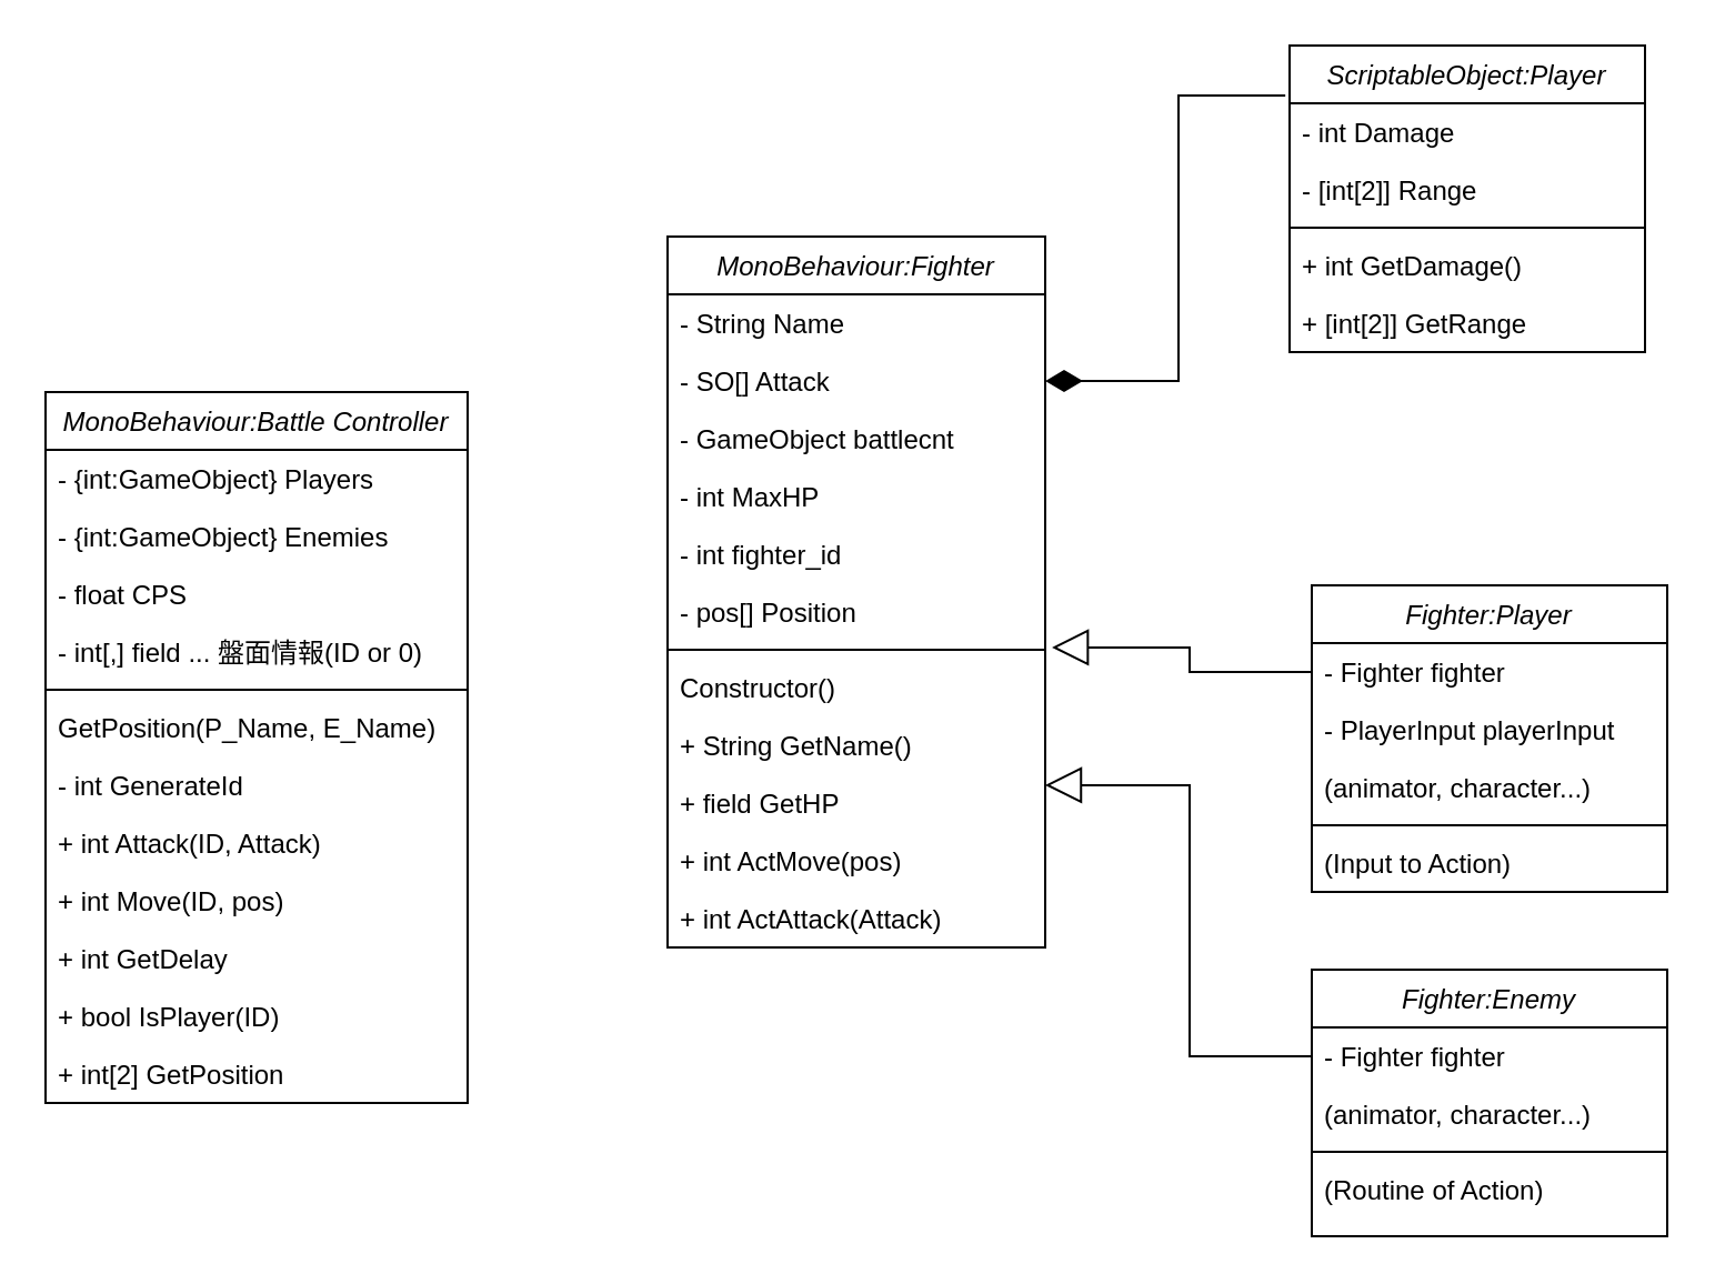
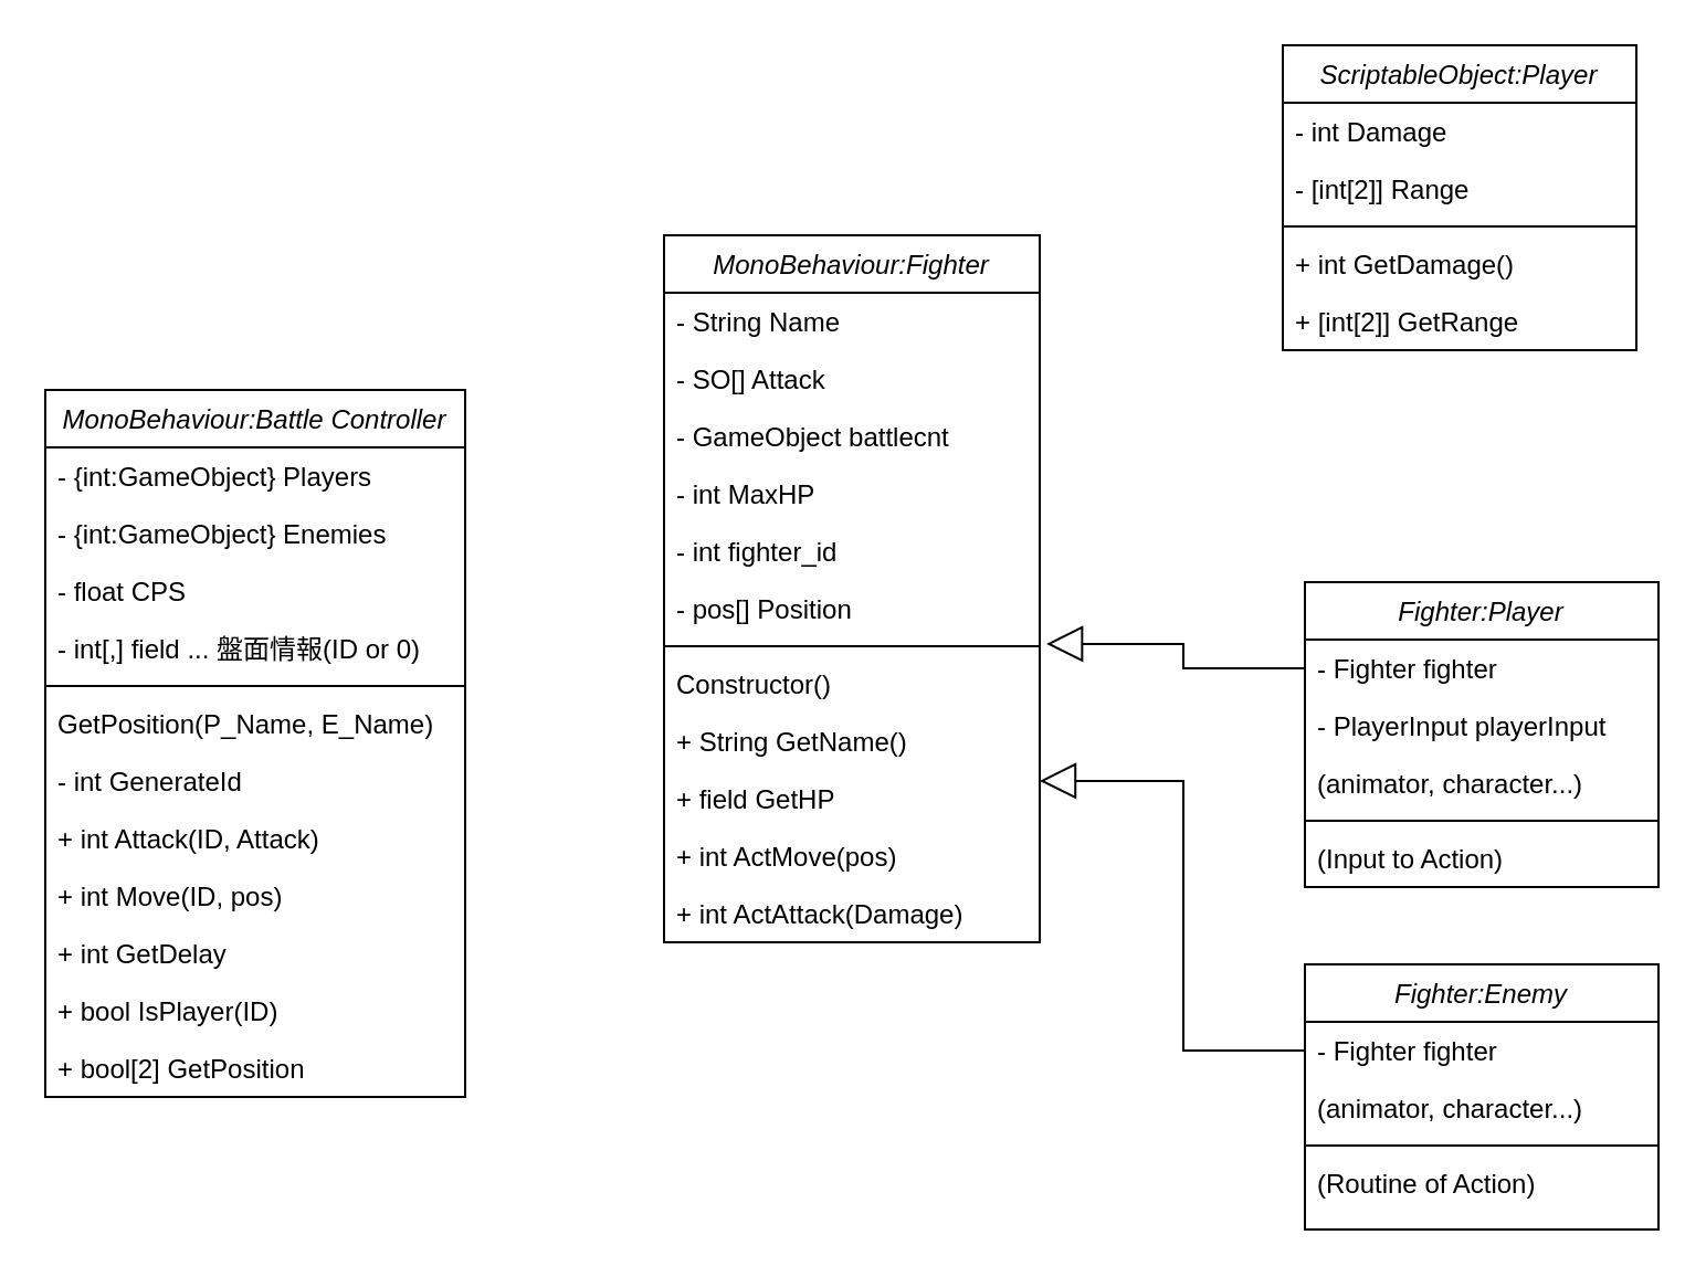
  <mxCell id="0" />
  <mxCell id="1" parent="0" />
  <mxCell id="2" value="MonoBehaviour:Battle Controller" style="swimlane;fontStyle=2;align=center;verticalAlign=top;childLayout=stackLayout;horizontal=1;startSize=26;horizontalStack=0;resizeParent=1;resizeLast=0;collapsible=1;marginBottom=0;rounded=0;shadow=0;strokeWidth=1;" parent="1" vertex="1"><mxGeometry x="20" y="176" width="190" height="320" as="geometry"><mxRectangle x="230" y="140" width="160" height="26" as="alternateBounds" /></mxGeometry></mxCell>
  <mxCell id="3" value="- {int:GameObject} Players" style="text;align=left;verticalAlign=top;spacingLeft=4;spacingRight=4;overflow=hidden;rotatable=0;points=[[0,0.5],[1,0.5]];portConstraint=eastwest;" parent="2" vertex="1"><mxGeometry y="26" width="190" height="26" as="geometry" /></mxCell>
  <mxCell id="4" value="- {int:GameObject} Enemies" style="text;align=left;verticalAlign=top;spacingLeft=4;spacingRight=4;overflow=hidden;rotatable=0;points=[[0,0.5],[1,0.5]];portConstraint=eastwest;rounded=0;shadow=0;html=0;" parent="2" vertex="1"><mxGeometry y="52" width="190" height="26" as="geometry" /></mxCell>
  <mxCell id="5" value="- float CPS" style="text;align=left;verticalAlign=top;spacingLeft=4;spacingRight=4;overflow=hidden;rotatable=0;points=[[0,0.5],[1,0.5]];portConstraint=eastwest;rounded=0;shadow=0;html=0;" vertex="1" parent="2"><mxGeometry y="78" width="190" height="26" as="geometry" /></mxCell>
  <mxCell id="6" value="- int[,] field ... 盤面情報(ID or 0)" style="text;align=left;verticalAlign=top;spacingLeft=4;spacingRight=4;overflow=hidden;rotatable=0;points=[[0,0.5],[1,0.5]];portConstraint=eastwest;rounded=0;shadow=0;html=0;" vertex="1" parent="2"><mxGeometry y="104" width="190" height="26" as="geometry" /></mxCell>
  <mxCell id="7" value="" style="line;html=1;strokeWidth=1;align=left;verticalAlign=middle;spacingTop=-1;spacingLeft=3;spacingRight=3;rotatable=0;labelPosition=right;points=[];portConstraint=eastwest;" parent="2" vertex="1"><mxGeometry y="130" width="190" height="8" as="geometry" /></mxCell>
  <mxCell id="8" value="GetPosition(P_Name, E_Name)" style="text;align=left;verticalAlign=top;spacingLeft=4;spacingRight=4;overflow=hidden;rotatable=0;points=[[0,0.5],[1,0.5]];portConstraint=eastwest;" parent="2" vertex="1"><mxGeometry y="138" width="190" height="26" as="geometry" /></mxCell>
  <mxCell id="9" value="- int GenerateId" style="text;align=left;verticalAlign=top;spacingLeft=4;spacingRight=4;overflow=hidden;rotatable=0;points=[[0,0.5],[1,0.5]];portConstraint=eastwest;" vertex="1" parent="2"><mxGeometry y="164" width="190" height="26" as="geometry" /></mxCell>
  <mxCell id="10" value="+ int Attack(ID, Attack)" style="text;align=left;verticalAlign=top;spacingLeft=4;spacingRight=4;overflow=hidden;rotatable=0;points=[[0,0.5],[1,0.5]];portConstraint=eastwest;" parent="2" vertex="1"><mxGeometry y="190" width="190" height="26" as="geometry" /></mxCell>
  <mxCell id="11" value="+ int Move(ID, pos)" style="text;align=left;verticalAlign=top;spacingLeft=4;spacingRight=4;overflow=hidden;rotatable=0;points=[[0,0.5],[1,0.5]];portConstraint=eastwest;" parent="2" vertex="1"><mxGeometry y="216" width="190" height="26" as="geometry" /></mxCell>
  <mxCell id="12" value="+ int GetDelay" style="text;align=left;verticalAlign=top;spacingLeft=4;spacingRight=4;overflow=hidden;rotatable=0;points=[[0,0.5],[1,0.5]];portConstraint=eastwest;" vertex="1" parent="2"><mxGeometry y="242" width="190" height="26" as="geometry" /></mxCell>
  <mxCell id="13" value="+ bool IsPlayer(ID)" style="text;align=left;verticalAlign=top;spacingLeft=4;spacingRight=4;overflow=hidden;rotatable=0;points=[[0,0.5],[1,0.5]];portConstraint=eastwest;" vertex="1" parent="2"><mxGeometry y="268" width="190" height="26" as="geometry" /></mxCell>
- <mxCell id="14" value="+ int[2] GetPosition" style="text;align=left;verticalAlign=top;spacingLeft=4;spacingRight=4;overflow=hidden;rotatable=0;points=[[0,0.5],[1,0.5]];portConstraint=eastwest;" vertex="1" parent="2"><mxGeometry y="294" width="190" height="26" as="geometry" /></mxCell>
+ <mxCell id="14" value="+ bool[2] GetPosition" style="text;align=left;verticalAlign=top;spacingLeft=4;spacingRight=4;overflow=hidden;rotatable=0;points=[[0,0.5],[1,0.5]];portConstraint=eastwest;" vertex="1" parent="2"><mxGeometry y="294" width="190" height="26" as="geometry" /></mxCell>
  <mxCell id="15" value="MonoBehaviour:Fighter" style="swimlane;fontStyle=2;align=center;verticalAlign=top;childLayout=stackLayout;horizontal=1;startSize=26;horizontalStack=0;resizeParent=1;resizeLast=0;collapsible=1;marginBottom=0;rounded=0;shadow=0;strokeWidth=1;" parent="1" vertex="1"><mxGeometry x="300" y="106" width="170" height="320" as="geometry"><mxRectangle x="480" y="120" width="160" height="26" as="alternateBounds" /></mxGeometry></mxCell>
  <mxCell id="16" value="- String Name" style="text;align=left;verticalAlign=top;spacingLeft=4;spacingRight=4;overflow=hidden;rotatable=0;points=[[0,0.5],[1,0.5]];portConstraint=eastwest;" parent="15" vertex="1"><mxGeometry y="26" width="170" height="26" as="geometry" /></mxCell>
  <mxCell id="17" value="- SO[] Attack" style="text;align=left;verticalAlign=top;spacingLeft=4;spacingRight=4;overflow=hidden;rotatable=0;points=[[0,0.5],[1,0.5]];portConstraint=eastwest;rounded=0;shadow=0;html=0;" parent="15" vertex="1"><mxGeometry y="52" width="170" height="26" as="geometry" /></mxCell>
  <mxCell id="18" value="- GameObject battlecnt" style="text;align=left;verticalAlign=top;spacingLeft=4;spacingRight=4;overflow=hidden;rotatable=0;points=[[0,0.5],[1,0.5]];portConstraint=eastwest;rounded=0;shadow=0;html=0;" parent="15" vertex="1"><mxGeometry y="78" width="170" height="26" as="geometry" /></mxCell>
  <mxCell id="19" value="- int MaxHP" style="text;align=left;verticalAlign=top;spacingLeft=4;spacingRight=4;overflow=hidden;rotatable=0;points=[[0,0.5],[1,0.5]];portConstraint=eastwest;rounded=0;shadow=0;html=0;" parent="15" vertex="1"><mxGeometry y="104" width="170" height="26" as="geometry" /></mxCell>
  <mxCell id="20" value="- int fighter_id" style="text;align=left;verticalAlign=top;spacingLeft=4;spacingRight=4;overflow=hidden;rotatable=0;points=[[0,0.5],[1,0.5]];portConstraint=eastwest;rounded=0;shadow=0;html=0;" parent="15" vertex="1"><mxGeometry y="130" width="170" height="26" as="geometry" /></mxCell>
  <mxCell id="21" value="- pos[] Position" style="text;align=left;verticalAlign=top;spacingLeft=4;spacingRight=4;overflow=hidden;rotatable=0;points=[[0,0.5],[1,0.5]];portConstraint=eastwest;rounded=0;shadow=0;html=0;" parent="15" vertex="1"><mxGeometry y="156" width="170" height="26" as="geometry" /></mxCell>
  <mxCell id="22" value="" style="line;html=1;strokeWidth=1;align=left;verticalAlign=middle;spacingTop=-1;spacingLeft=3;spacingRight=3;rotatable=0;labelPosition=right;points=[];portConstraint=eastwest;" parent="15" vertex="1"><mxGeometry y="182" width="170" height="8" as="geometry" /></mxCell>
  <mxCell id="23" value="Constructor()" style="text;align=left;verticalAlign=top;spacingLeft=4;spacingRight=4;overflow=hidden;rotatable=0;points=[[0,0.5],[1,0.5]];portConstraint=eastwest;rounded=0;shadow=0;html=0;" parent="15" vertex="1"><mxGeometry y="190" width="170" height="26" as="geometry" /></mxCell>
  <mxCell id="24" value="+ String GetName()" style="text;align=left;verticalAlign=top;spacingLeft=4;spacingRight=4;overflow=hidden;rotatable=0;points=[[0,0.5],[1,0.5]];portConstraint=eastwest;" parent="15" vertex="1"><mxGeometry y="216" width="170" height="26" as="geometry" /></mxCell>
  <mxCell id="25" value="+ field GetHP" style="text;align=left;verticalAlign=top;spacingLeft=4;spacingRight=4;overflow=hidden;rotatable=0;points=[[0,0.5],[1,0.5]];portConstraint=eastwest;" parent="15" vertex="1"><mxGeometry y="242" width="170" height="26" as="geometry" /></mxCell>
  <mxCell id="26" value="+ int ActMove(pos)" style="text;align=left;verticalAlign=top;spacingLeft=4;spacingRight=4;overflow=hidden;rotatable=0;points=[[0,0.5],[1,0.5]];portConstraint=eastwest;" parent="15" vertex="1"><mxGeometry y="268" width="170" height="26" as="geometry" /></mxCell>
- <mxCell id="27" value="+ int ActAttack(Attack)" style="text;align=left;verticalAlign=top;spacingLeft=4;spacingRight=4;overflow=hidden;rotatable=0;points=[[0,0.5],[1,0.5]];portConstraint=eastwest;" parent="15" vertex="1"><mxGeometry y="294" width="170" height="26" as="geometry" /></mxCell>
+ <mxCell id="27" value="+ int ActAttack(Damage)" style="text;align=left;verticalAlign=top;spacingLeft=4;spacingRight=4;overflow=hidden;rotatable=0;points=[[0,0.5],[1,0.5]];portConstraint=eastwest;" parent="15" vertex="1"><mxGeometry y="294" width="170" height="26" as="geometry" /></mxCell>
  <mxCell id="28" value="Fighter:Player" style="swimlane;fontStyle=2;align=center;verticalAlign=top;childLayout=stackLayout;horizontal=1;startSize=26;horizontalStack=0;resizeParent=1;resizeLast=0;collapsible=1;marginBottom=0;rounded=0;shadow=0;strokeWidth=1;" parent="1" vertex="1"><mxGeometry x="590" y="263" width="160" height="138" as="geometry"><mxRectangle x="480" y="120" width="160" height="26" as="alternateBounds" /></mxGeometry></mxCell>
  <mxCell id="29" value="- Fighter fighter" style="text;align=left;verticalAlign=top;spacingLeft=4;spacingRight=4;overflow=hidden;rotatable=0;points=[[0,0.5],[1,0.5]];portConstraint=eastwest;rounded=0;shadow=0;html=0;" parent="28" vertex="1"><mxGeometry y="26" width="160" height="26" as="geometry" /></mxCell>
  <mxCell id="30" value="- PlayerInput playerInput" style="text;align=left;verticalAlign=top;spacingLeft=4;spacingRight=4;overflow=hidden;rotatable=0;points=[[0,0.5],[1,0.5]];portConstraint=eastwest;rounded=0;shadow=0;html=0;" parent="28" vertex="1"><mxGeometry y="52" width="160" height="26" as="geometry" /></mxCell>
  <mxCell id="31" value="(animator, character...)" style="text;align=left;verticalAlign=top;spacingLeft=4;spacingRight=4;overflow=hidden;rotatable=0;points=[[0,0.5],[1,0.5]];portConstraint=eastwest;rounded=0;shadow=0;html=0;" parent="28" vertex="1"><mxGeometry y="78" width="160" height="26" as="geometry" /></mxCell>
  <mxCell id="32" value="" style="line;html=1;strokeWidth=1;align=left;verticalAlign=middle;spacingTop=-1;spacingLeft=3;spacingRight=3;rotatable=0;labelPosition=right;points=[];portConstraint=eastwest;" parent="28" vertex="1"><mxGeometry y="104" width="160" height="8" as="geometry" /></mxCell>
  <mxCell id="33" value="(Input to Action)" style="text;align=left;verticalAlign=top;spacingLeft=4;spacingRight=4;overflow=hidden;rotatable=0;points=[[0,0.5],[1,0.5]];portConstraint=eastwest;" parent="28" vertex="1"><mxGeometry y="112" width="160" height="26" as="geometry" /></mxCell>
  <mxCell id="34" value="ScriptableObject:Player" style="swimlane;fontStyle=2;align=center;verticalAlign=top;childLayout=stackLayout;horizontal=1;startSize=26;horizontalStack=0;resizeParent=1;resizeParentMax=0;resizeLast=0;collapsible=1;marginBottom=0;" parent="1" vertex="1"><mxGeometry x="580" y="20" width="160" height="138" as="geometry" /></mxCell>
  <mxCell id="35" value="- int Damage" style="text;strokeColor=none;fillColor=none;align=left;verticalAlign=top;spacingLeft=4;spacingRight=4;overflow=hidden;rotatable=0;points=[[0,0.5],[1,0.5]];portConstraint=eastwest;" parent="34" vertex="1"><mxGeometry y="26" width="160" height="26" as="geometry" /></mxCell>
  <mxCell id="36" value="- [int[2]] Range" style="text;strokeColor=none;fillColor=none;align=left;verticalAlign=top;spacingLeft=4;spacingRight=4;overflow=hidden;rotatable=0;points=[[0,0.5],[1,0.5]];portConstraint=eastwest;" parent="34" vertex="1"><mxGeometry y="52" width="160" height="26" as="geometry" /></mxCell>
  <mxCell id="37" value="" style="line;strokeWidth=1;fillColor=none;align=left;verticalAlign=middle;spacingTop=-1;spacingLeft=3;spacingRight=3;rotatable=0;labelPosition=right;points=[];portConstraint=eastwest;" parent="34" vertex="1"><mxGeometry y="78" width="160" height="8" as="geometry" /></mxCell>
  <mxCell id="38" value="+ int GetDamage()" style="text;strokeColor=none;fillColor=none;align=left;verticalAlign=top;spacingLeft=4;spacingRight=4;overflow=hidden;rotatable=0;points=[[0,0.5],[1,0.5]];portConstraint=eastwest;" parent="34" vertex="1"><mxGeometry y="86" width="160" height="26" as="geometry" /></mxCell>
  <mxCell id="39" value="+ [int[2]] GetRange" style="text;strokeColor=none;fillColor=none;align=left;verticalAlign=top;spacingLeft=4;spacingRight=4;overflow=hidden;rotatable=0;points=[[0,0.5],[1,0.5]];portConstraint=eastwest;" parent="34" vertex="1"><mxGeometry y="112" width="160" height="26" as="geometry" /></mxCell>
- <mxCell id="40" style="edgeStyle=orthogonalEdgeStyle;rounded=0;orthogonalLoop=1;jettySize=auto;html=1;exitX=-0.012;exitY=0.163;exitDx=0;exitDy=0;entryX=1;entryY=0.5;entryDx=0;entryDy=0;endArrow=diamondThin;endFill=1;strokeWidth=1;endSize=14;exitPerimeter=0;" parent="1" source="34" target="17" edge="1"><mxGeometry relative="1" as="geometry"><mxPoint x="310" y="207" as="sourcePoint" /><mxPoint x="220" y="206.06" as="targetPoint" /></mxGeometry></mxCell>
  <mxCell id="41" style="edgeStyle=orthogonalEdgeStyle;rounded=0;orthogonalLoop=1;jettySize=auto;html=1;exitX=0;exitY=0.5;exitDx=0;exitDy=0;entryX=1.018;entryY=1.115;entryDx=0;entryDy=0;entryPerimeter=0;endArrow=block;endFill=0;endSize=14;strokeWidth=1;" parent="1" source="29" target="21" edge="1"><mxGeometry relative="1" as="geometry" /></mxCell>
  <mxCell id="42" style="edgeStyle=orthogonalEdgeStyle;rounded=0;orthogonalLoop=1;jettySize=auto;html=1;entryX=1;entryY=0.192;entryDx=0;entryDy=0;entryPerimeter=0;endArrow=block;endFill=0;endSize=14;strokeWidth=1;exitX=0;exitY=0.5;exitDx=0;exitDy=0;" parent="1" source="44" target="25" edge="1"><mxGeometry relative="1" as="geometry" /></mxCell>
  <mxCell id="43" value="Fighter:Enemy" style="swimlane;fontStyle=2;align=center;verticalAlign=top;childLayout=stackLayout;horizontal=1;startSize=26;horizontalStack=0;resizeParent=1;resizeLast=0;collapsible=1;marginBottom=0;rounded=0;shadow=0;strokeWidth=1;" parent="1" vertex="1"><mxGeometry x="590" y="436" width="160" height="120" as="geometry"><mxRectangle x="480" y="120" width="160" height="26" as="alternateBounds" /></mxGeometry></mxCell>
  <mxCell id="44" value="- Fighter fighter" style="text;align=left;verticalAlign=top;spacingLeft=4;spacingRight=4;overflow=hidden;rotatable=0;points=[[0,0.5],[1,0.5]];portConstraint=eastwest;rounded=0;shadow=0;html=0;" parent="43" vertex="1"><mxGeometry y="26" width="160" height="26" as="geometry" /></mxCell>
  <mxCell id="45" value="(animator, character...)" style="text;align=left;verticalAlign=top;spacingLeft=4;spacingRight=4;overflow=hidden;rotatable=0;points=[[0,0.5],[1,0.5]];portConstraint=eastwest;rounded=0;shadow=0;html=0;" parent="43" vertex="1"><mxGeometry y="52" width="160" height="26" as="geometry" /></mxCell>
  <mxCell id="46" value="" style="line;html=1;strokeWidth=1;align=left;verticalAlign=middle;spacingTop=-1;spacingLeft=3;spacingRight=3;rotatable=0;labelPosition=right;points=[];portConstraint=eastwest;" parent="43" vertex="1"><mxGeometry y="78" width="160" height="8" as="geometry" /></mxCell>
  <mxCell id="47" value="(Routine of Action)" style="text;align=left;verticalAlign=top;spacingLeft=4;spacingRight=4;overflow=hidden;rotatable=0;points=[[0,0.5],[1,0.5]];portConstraint=eastwest;" parent="43" vertex="1"><mxGeometry y="86" width="160" height="26" as="geometry" /></mxCell>
